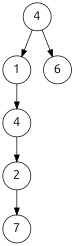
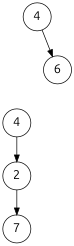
  digraph {
    rankdir=TB
    node [shape=circle]
    n1 [label=<<FONT POINT-SIZE="18" FACE="ubuntu">4</FONT><BR ALIGN="CENTER"/>>]
-   n2 [label=<<FONT POINT-SIZE="18" FACE="ubuntu">1</FONT><BR ALIGN="CENTER"/>>]
    n3 [label=<<FONT POINT-SIZE="18" FACE="ubuntu">6</FONT><BR ALIGN="CENTER"/>>]
    n4 [label=<<FONT POINT-SIZE="18" FACE="ubuntu">4</FONT><BR ALIGN="CENTER"/>>]
    n5 [label=<<FONT POINT-SIZE="18" FACE="ubuntu">2</FONT><BR ALIGN="CENTER"/>>]
    n6 [label=<<FONT POINT-SIZE="18" FACE="ubuntu">7</FONT><BR ALIGN="CENTER"/>>]
-   n1 -> n2
    n1 -> n3
-   n2 -> n4
    n4 -> n5
    n5 -> n6
  }
